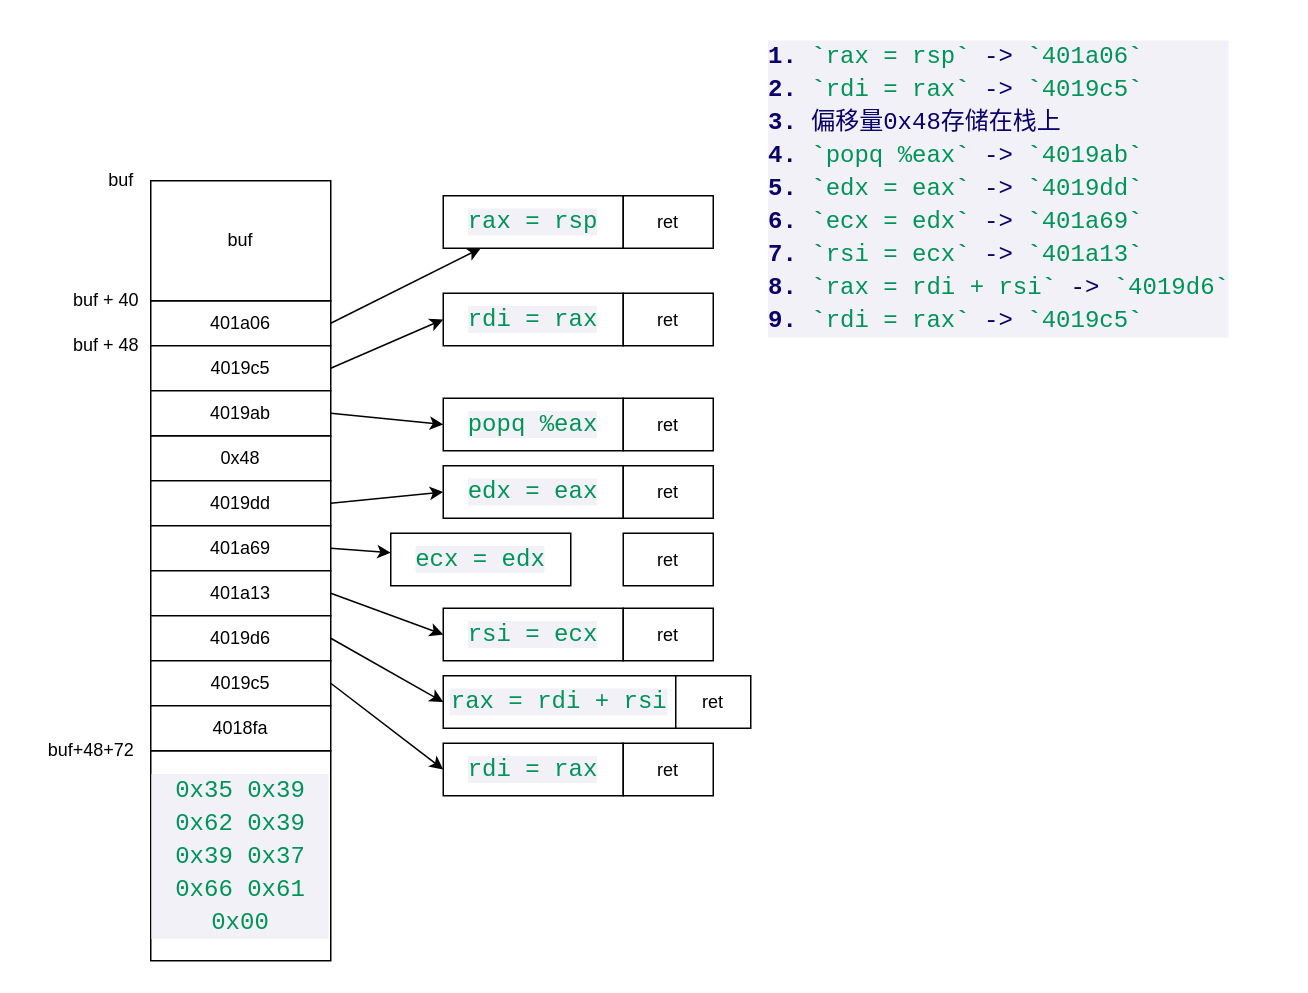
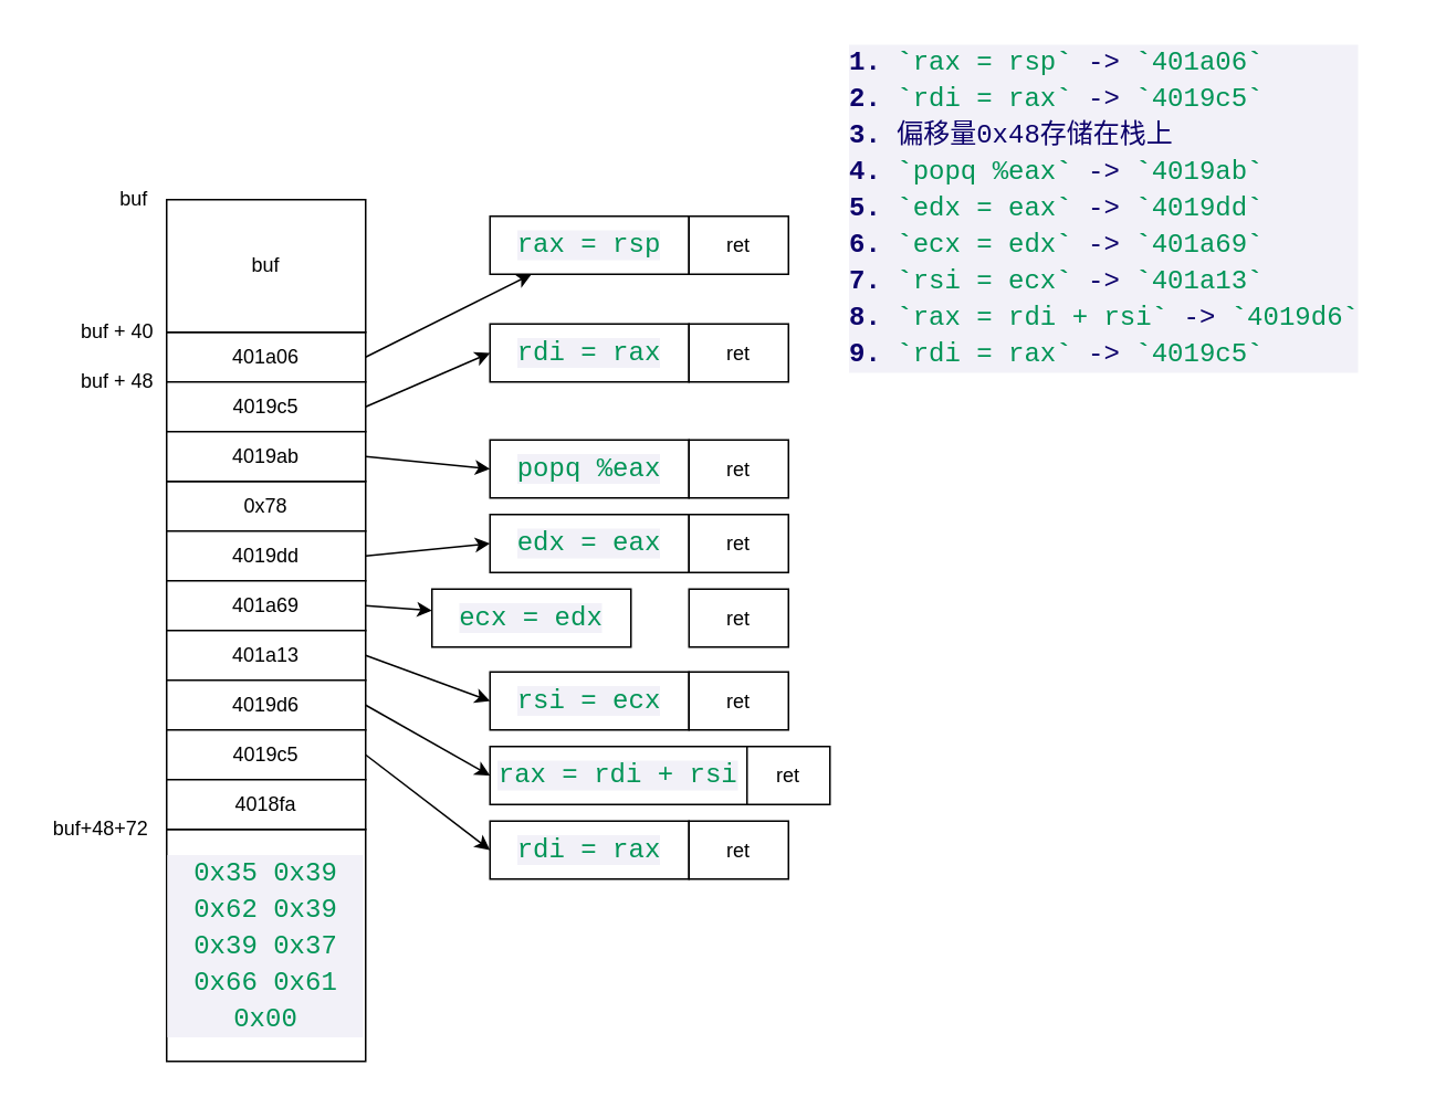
  <mxCell id="0" />
  <mxCell id="1" parent="0" />
  <mxCell id="2" value="" style="edgeStyle=none;html=1;exitX=1;exitY=0.5;exitDx=0;exitDy=0;" parent="1" source="3" target="4" edge="1"><mxGeometry relative="1" as="geometry" /></mxCell>
  <mxCell id="3" value="401a06" style="rounded=0;whiteSpace=wrap;html=1;" parent="1" vertex="1"><mxGeometry x="100" y="200" width="120" height="30" as="geometry" /></mxCell>
  <mxCell id="4" value="&lt;span style=&quot;color: rgb(0, 148, 86); font-family: &amp;quot;JetBrains Mono&amp;quot;, &amp;quot;Fira Code Retina&amp;quot;, Consolas, &amp;quot;Courier New&amp;quot;, monospace, Consolas, &amp;quot;Courier New&amp;quot;, monospace; font-size: 16px; text-align: left; background-color: rgb(242, 241, 248);&quot;&gt;rax = rsp&lt;/span&gt;" style="whiteSpace=wrap;html=1;rounded=0;" parent="1" vertex="1"><mxGeometry x="295" y="130" width="120" height="35" as="geometry" /></mxCell>
  <mxCell id="5" value="buf" style="whiteSpace=wrap;html=1;rounded=0;" parent="1" vertex="1"><mxGeometry x="100" y="120" width="120" height="80" as="geometry" /></mxCell>
  <mxCell id="6" value="buf" style="text;html=1;align=center;verticalAlign=middle;resizable=0;points=[];autosize=1;strokeColor=none;fillColor=none;" parent="1" vertex="1"><mxGeometry x="60" y="105" width="40" height="30" as="geometry" /></mxCell>
  <mxCell id="7" value="buf + 40" style="text;html=1;align=center;verticalAlign=middle;resizable=0;points=[];autosize=1;strokeColor=none;fillColor=none;" parent="1" vertex="1"><mxGeometry x="35" y="185" width="70" height="30" as="geometry" /></mxCell>
  <mxCell id="8" value="ret" style="whiteSpace=wrap;html=1;rounded=0;" parent="1" vertex="1"><mxGeometry x="415" y="130" width="60" height="35" as="geometry" /></mxCell>
  <mxCell id="9" style="edgeStyle=none;html=1;exitX=1;exitY=0.5;exitDx=0;exitDy=0;entryX=0;entryY=0.5;entryDx=0;entryDy=0;" edge="1" parent="1" source="10" target="24"><mxGeometry relative="1" as="geometry" /></mxCell>
  <mxCell id="10" value="4019c5" style="rounded=0;whiteSpace=wrap;html=1;" vertex="1" parent="1"><mxGeometry x="100" y="230" width="120" height="30" as="geometry" /></mxCell>
- <mxCell id="11" value="0x48" style="rounded=0;whiteSpace=wrap;html=1;" vertex="1" parent="1"><mxGeometry x="100" y="290" width="120" height="30" as="geometry" /></mxCell>
+ <mxCell id="11" value="0x78" style="rounded=0;whiteSpace=wrap;html=1;" vertex="1" parent="1"><mxGeometry x="100" y="290" width="120" height="30" as="geometry" /></mxCell>
  <mxCell id="12" style="edgeStyle=none;html=1;exitX=1;exitY=0.5;exitDx=0;exitDy=0;entryX=0;entryY=0.5;entryDx=0;entryDy=0;" edge="1" parent="1" source="13" target="26"><mxGeometry relative="1" as="geometry" /></mxCell>
  <mxCell id="13" value="4019ab" style="rounded=0;whiteSpace=wrap;html=1;" vertex="1" parent="1"><mxGeometry x="100" y="260" width="120" height="30" as="geometry" /></mxCell>
  <mxCell id="14" style="edgeStyle=none;html=1;exitX=1;exitY=0.5;exitDx=0;exitDy=0;entryX=0;entryY=0.5;entryDx=0;entryDy=0;" edge="1" parent="1" source="15" target="28"><mxGeometry relative="1" as="geometry" /></mxCell>
  <mxCell id="15" value="4019dd" style="rounded=0;whiteSpace=wrap;html=1;" vertex="1" parent="1"><mxGeometry x="100" y="320" width="120" height="30" as="geometry" /></mxCell>
  <mxCell id="16" style="edgeStyle=none;html=1;exitX=1;exitY=0.5;exitDx=0;exitDy=0;" edge="1" parent="1" source="17" target="30"><mxGeometry relative="1" as="geometry" /></mxCell>
  <mxCell id="17" value="401a69" style="rounded=0;whiteSpace=wrap;html=1;" vertex="1" parent="1"><mxGeometry x="100" y="350" width="120" height="30" as="geometry" /></mxCell>
  <mxCell id="18" style="edgeStyle=none;html=1;exitX=1;exitY=0.5;exitDx=0;exitDy=0;entryX=0;entryY=0.5;entryDx=0;entryDy=0;" edge="1" parent="1" source="19" target="32"><mxGeometry relative="1" as="geometry" /></mxCell>
  <mxCell id="19" value="401a13" style="rounded=0;whiteSpace=wrap;html=1;" vertex="1" parent="1"><mxGeometry x="100" y="380" width="120" height="30" as="geometry" /></mxCell>
  <mxCell id="20" style="edgeStyle=none;html=1;exitX=1;exitY=0.5;exitDx=0;exitDy=0;entryX=0;entryY=0.5;entryDx=0;entryDy=0;" edge="1" parent="1" source="21" target="34"><mxGeometry relative="1" as="geometry" /></mxCell>
  <mxCell id="21" value="4019d6" style="rounded=0;whiteSpace=wrap;html=1;" vertex="1" parent="1"><mxGeometry x="100" y="410" width="120" height="30" as="geometry" /></mxCell>
  <mxCell id="22" style="edgeStyle=none;html=1;exitX=1;exitY=0.5;exitDx=0;exitDy=0;entryX=0;entryY=0.5;entryDx=0;entryDy=0;" edge="1" parent="1" source="23" target="36"><mxGeometry relative="1" as="geometry" /></mxCell>
  <mxCell id="23" value="4019c5" style="rounded=0;whiteSpace=wrap;html=1;" vertex="1" parent="1"><mxGeometry x="100" y="440" width="120" height="30" as="geometry" /></mxCell>
  <mxCell id="24" value="&lt;span style=&quot;color: rgb(0, 148, 86); font-family: &amp;quot;JetBrains Mono&amp;quot;, &amp;quot;Fira Code Retina&amp;quot;, Consolas, &amp;quot;Courier New&amp;quot;, monospace, Consolas, &amp;quot;Courier New&amp;quot;, monospace; font-size: 16px; text-align: left; background-color: rgb(242, 241, 248);&quot;&gt;rdi = rax&lt;/span&gt;" style="whiteSpace=wrap;html=1;rounded=0;" vertex="1" parent="1"><mxGeometry x="295" y="195" width="120" height="35" as="geometry" /></mxCell>
  <mxCell id="25" value="ret" style="whiteSpace=wrap;html=1;rounded=0;" vertex="1" parent="1"><mxGeometry x="415" y="195" width="60" height="35" as="geometry" /></mxCell>
  <mxCell id="26" value="&lt;span style=&quot;color: rgb(0, 148, 86); font-family: &amp;quot;JetBrains Mono&amp;quot;, &amp;quot;Fira Code Retina&amp;quot;, Consolas, &amp;quot;Courier New&amp;quot;, monospace, Consolas, &amp;quot;Courier New&amp;quot;, monospace; font-size: 16px; text-align: left; background-color: rgb(242, 241, 248);&quot;&gt;popq %eax&lt;/span&gt;" style="whiteSpace=wrap;html=1;rounded=0;" vertex="1" parent="1"><mxGeometry x="295" y="265" width="120" height="35" as="geometry" /></mxCell>
  <mxCell id="27" value="ret" style="whiteSpace=wrap;html=1;rounded=0;" vertex="1" parent="1"><mxGeometry x="415" y="265" width="60" height="35" as="geometry" /></mxCell>
  <mxCell id="28" value="&lt;span style=&quot;color: rgb(0, 148, 86); font-family: &amp;quot;JetBrains Mono&amp;quot;, &amp;quot;Fira Code Retina&amp;quot;, Consolas, &amp;quot;Courier New&amp;quot;, monospace, Consolas, &amp;quot;Courier New&amp;quot;, monospace; font-size: 16px; text-align: left; background-color: rgb(242, 241, 248);&quot;&gt;edx = eax&lt;/span&gt;" style="whiteSpace=wrap;html=1;rounded=0;" vertex="1" parent="1"><mxGeometry x="295" y="310" width="120" height="35" as="geometry" /></mxCell>
  <mxCell id="29" value="ret" style="whiteSpace=wrap;html=1;rounded=0;" vertex="1" parent="1"><mxGeometry x="415" y="310" width="60" height="35" as="geometry" /></mxCell>
  <mxCell id="30" value="&lt;span style=&quot;color: rgb(0, 148, 86); font-family: &amp;quot;JetBrains Mono&amp;quot;, &amp;quot;Fira Code Retina&amp;quot;, Consolas, &amp;quot;Courier New&amp;quot;, monospace, Consolas, &amp;quot;Courier New&amp;quot;, monospace; font-size: 16px; text-align: left; background-color: rgb(242, 241, 248);&quot;&gt;ecx = edx&lt;/span&gt;" style="whiteSpace=wrap;html=1;rounded=0;" vertex="1" parent="1"><mxGeometry x="260" y="355" width="120" height="35" as="geometry" /></mxCell>
  <mxCell id="31" value="ret" style="whiteSpace=wrap;html=1;rounded=0;" vertex="1" parent="1"><mxGeometry x="415" y="355" width="60" height="35" as="geometry" /></mxCell>
  <mxCell id="32" value="&lt;span style=&quot;color: rgb(0, 148, 86); font-family: &amp;quot;JetBrains Mono&amp;quot;, &amp;quot;Fira Code Retina&amp;quot;, Consolas, &amp;quot;Courier New&amp;quot;, monospace, Consolas, &amp;quot;Courier New&amp;quot;, monospace; font-size: 16px; text-align: left; background-color: rgb(242, 241, 248);&quot;&gt;rsi = ecx&lt;/span&gt;" style="whiteSpace=wrap;html=1;rounded=0;" vertex="1" parent="1"><mxGeometry x="295" y="405" width="120" height="35" as="geometry" /></mxCell>
  <mxCell id="33" value="ret" style="whiteSpace=wrap;html=1;rounded=0;" vertex="1" parent="1"><mxGeometry x="415" y="405" width="60" height="35" as="geometry" /></mxCell>
  <mxCell id="34" value="&lt;span style=&quot;color: rgb(0, 148, 86); font-family: &amp;quot;JetBrains Mono&amp;quot;, &amp;quot;Fira Code Retina&amp;quot;, Consolas, &amp;quot;Courier New&amp;quot;, monospace, Consolas, &amp;quot;Courier New&amp;quot;, monospace; font-size: 16px; text-align: left; background-color: rgb(242, 241, 248);&quot;&gt;rax = rdi + rsi&lt;/span&gt;" style="whiteSpace=wrap;html=1;rounded=0;" vertex="1" parent="1"><mxGeometry x="295" y="450" width="155" height="35" as="geometry" /></mxCell>
  <mxCell id="35" value="ret" style="whiteSpace=wrap;html=1;rounded=0;" vertex="1" parent="1"><mxGeometry x="450" y="450" width="50" height="35" as="geometry" /></mxCell>
  <mxCell id="36" value="&lt;span style=&quot;color: rgb(0, 148, 86); font-family: &amp;quot;JetBrains Mono&amp;quot;, &amp;quot;Fira Code Retina&amp;quot;, Consolas, &amp;quot;Courier New&amp;quot;, monospace, Consolas, &amp;quot;Courier New&amp;quot;, monospace; font-size: 16px; text-align: left; background-color: rgb(242, 241, 248);&quot;&gt;rdi = rax&lt;/span&gt;" style="whiteSpace=wrap;html=1;rounded=0;" vertex="1" parent="1"><mxGeometry x="295" y="495" width="120" height="35" as="geometry" /></mxCell>
  <mxCell id="37" value="ret" style="whiteSpace=wrap;html=1;rounded=0;" vertex="1" parent="1"><mxGeometry x="415" y="495" width="60" height="35" as="geometry" /></mxCell>
  <mxCell id="38" value="&lt;div style=&quot;color: rgb(12, 0, 107); background-color: rgb(242, 241, 248); font-family: &amp;quot;JetBrains Mono&amp;quot;, &amp;quot;Fira Code Retina&amp;quot;, Consolas, &amp;quot;Courier New&amp;quot;, monospace, Consolas, &amp;quot;Courier New&amp;quot;, monospace; font-weight: normal; font-size: 16px; line-height: 22px;&quot;&gt;&lt;div&gt;&lt;span style=&quot;color: #0c006b;font-weight: bold;&quot;&gt;1.&lt;/span&gt;&lt;span style=&quot;color: #0c006b;&quot;&gt; &lt;/span&gt;&lt;span style=&quot;color: #009456;font-weight: bold;&quot;&gt;`&lt;/span&gt;&lt;span style=&quot;color: #009456;&quot;&gt;rax = rsp&lt;/span&gt;&lt;span style=&quot;color: #009456;font-weight: bold;&quot;&gt;`&lt;/span&gt;&lt;span style=&quot;color: #0c006b;&quot;&gt; -&amp;gt; &lt;/span&gt;&lt;span style=&quot;color: #009456;font-weight: bold;&quot;&gt;`&lt;/span&gt;&lt;span style=&quot;color: #009456;&quot;&gt;401a06&lt;/span&gt;&lt;span style=&quot;color: #009456;font-weight: bold;&quot;&gt;`&lt;/span&gt;&lt;/div&gt;&lt;div&gt;&lt;span style=&quot;color: #0c006b;font-weight: bold;&quot;&gt;2.&lt;/span&gt;&lt;span style=&quot;color: #0c006b;&quot;&gt; &lt;/span&gt;&lt;span style=&quot;color: #009456;font-weight: bold;&quot;&gt;`&lt;/span&gt;&lt;span style=&quot;color: #009456;&quot;&gt;rdi = rax&lt;/span&gt;&lt;span style=&quot;color: #009456;font-weight: bold;&quot;&gt;`&lt;/span&gt;&lt;span style=&quot;color: #0c006b;&quot;&gt; -&amp;gt; &lt;/span&gt;&lt;span style=&quot;color: #009456;font-weight: bold;&quot;&gt;`&lt;/span&gt;&lt;span style=&quot;color: #009456;&quot;&gt;4019c5&lt;/span&gt;&lt;span style=&quot;color: #009456;font-weight: bold;&quot;&gt;`&lt;/span&gt;&lt;/div&gt;&lt;div&gt;&lt;span style=&quot;color: #0c006b;font-weight: bold;&quot;&gt;3.&lt;/span&gt;&lt;span style=&quot;color: #0c006b;&quot;&gt; 偏移量0x48存储在栈上&lt;/span&gt;&lt;/div&gt;&lt;div&gt;&lt;span style=&quot;color: #0c006b;font-weight: bold;&quot;&gt;4.&lt;/span&gt;&lt;span style=&quot;color: #0c006b;&quot;&gt; &lt;/span&gt;&lt;span style=&quot;color: #009456;font-weight: bold;&quot;&gt;`&lt;/span&gt;&lt;span style=&quot;color: #009456;&quot;&gt;popq %eax&lt;/span&gt;&lt;span style=&quot;color: #009456;font-weight: bold;&quot;&gt;`&lt;/span&gt;&lt;span style=&quot;color: #0c006b;&quot;&gt; -&amp;gt; &lt;/span&gt;&lt;span style=&quot;color: #009456;font-weight: bold;&quot;&gt;`&lt;/span&gt;&lt;span style=&quot;color: #009456;&quot;&gt;4019ab&lt;/span&gt;&lt;span style=&quot;color: #009456;font-weight: bold;&quot;&gt;`&lt;/span&gt;&lt;/div&gt;&lt;div&gt;&lt;span style=&quot;color: #0c006b;font-weight: bold;&quot;&gt;5.&lt;/span&gt;&lt;span style=&quot;color: #0c006b;&quot;&gt; &lt;/span&gt;&lt;span style=&quot;color: #009456;font-weight: bold;&quot;&gt;`&lt;/span&gt;&lt;span style=&quot;color: #009456;&quot;&gt;edx = eax&lt;/span&gt;&lt;span style=&quot;color: #009456;font-weight: bold;&quot;&gt;`&lt;/span&gt;&lt;span style=&quot;color: #0c006b;&quot;&gt; -&amp;gt; &lt;/span&gt;&lt;span style=&quot;color: #009456;font-weight: bold;&quot;&gt;`&lt;/span&gt;&lt;span style=&quot;color: #009456;&quot;&gt;4019dd&lt;/span&gt;&lt;span style=&quot;color: #009456;font-weight: bold;&quot;&gt;`&lt;/span&gt;&lt;/div&gt;&lt;div&gt;&lt;span style=&quot;color: #0c006b;font-weight: bold;&quot;&gt;6.&lt;/span&gt;&lt;span style=&quot;color: #0c006b;&quot;&gt; &lt;/span&gt;&lt;span style=&quot;color: #009456;font-weight: bold;&quot;&gt;`&lt;/span&gt;&lt;span style=&quot;color: #009456;&quot;&gt;ecx = edx&lt;/span&gt;&lt;span style=&quot;color: #009456;font-weight: bold;&quot;&gt;`&lt;/span&gt;&lt;span style=&quot;color: #0c006b;&quot;&gt; -&amp;gt; &lt;/span&gt;&lt;span style=&quot;color: #009456;font-weight: bold;&quot;&gt;`&lt;/span&gt;&lt;span style=&quot;color: #009456;&quot;&gt;401a69&lt;/span&gt;&lt;span style=&quot;color: #009456;font-weight: bold;&quot;&gt;`&lt;/span&gt;&lt;/div&gt;&lt;div&gt;&lt;span style=&quot;color: #0c006b;font-weight: bold;&quot;&gt;7.&lt;/span&gt;&lt;span style=&quot;color: #0c006b;&quot;&gt; &lt;/span&gt;&lt;span style=&quot;color: #009456;font-weight: bold;&quot;&gt;`&lt;/span&gt;&lt;span style=&quot;color: #009456;&quot;&gt;rsi = ecx&lt;/span&gt;&lt;span style=&quot;color: #009456;font-weight: bold;&quot;&gt;`&lt;/span&gt;&lt;span style=&quot;color: #0c006b;&quot;&gt; -&amp;gt; &lt;/span&gt;&lt;span style=&quot;color: #009456;font-weight: bold;&quot;&gt;`&lt;/span&gt;&lt;span style=&quot;color: #009456;&quot;&gt;401a13&lt;/span&gt;&lt;span style=&quot;color: #009456;font-weight: bold;&quot;&gt;`&lt;/span&gt;&lt;/div&gt;&lt;div&gt;&lt;span style=&quot;color: #0c006b;font-weight: bold;&quot;&gt;8.&lt;/span&gt;&lt;span style=&quot;color: #0c006b;&quot;&gt; &lt;/span&gt;&lt;span style=&quot;color: #009456;font-weight: bold;&quot;&gt;`&lt;/span&gt;&lt;span style=&quot;color: #009456;&quot;&gt;rax = rdi + rsi&lt;/span&gt;&lt;span style=&quot;color: #009456;font-weight: bold;&quot;&gt;`&lt;/span&gt;&lt;span style=&quot;color: #0c006b;&quot;&gt; -&amp;gt; &lt;/span&gt;&lt;span style=&quot;color: #009456;font-weight: bold;&quot;&gt;`&lt;/span&gt;&lt;span style=&quot;color: #009456;&quot;&gt;4019d6&lt;/span&gt;&lt;span style=&quot;color: #009456;font-weight: bold;&quot;&gt;`&lt;/span&gt;&lt;/div&gt;&lt;div&gt;&lt;span style=&quot;color: #0c006b;font-weight: bold;&quot;&gt;9.&lt;/span&gt;&lt;span style=&quot;color: #0c006b;&quot;&gt; &lt;/span&gt;&lt;span style=&quot;color: #009456;font-weight: bold;&quot;&gt;`&lt;/span&gt;&lt;span style=&quot;color: #009456;&quot;&gt;rdi = rax&lt;/span&gt;&lt;span style=&quot;color: #009456;font-weight: bold;&quot;&gt;`&lt;/span&gt;&lt;span style=&quot;color: #0c006b;&quot;&gt; -&amp;gt; &lt;/span&gt;&lt;span style=&quot;color: #009456;font-weight: bold;&quot;&gt;`&lt;/span&gt;&lt;span style=&quot;color: #009456;&quot;&gt;4019c5&lt;/span&gt;&lt;span style=&quot;color: #009456;font-weight: bold;&quot;&gt;`&lt;/span&gt;&lt;/div&gt;&lt;/div&gt;" style="text;whiteSpace=wrap;html=1;" vertex="1" parent="1"><mxGeometry x="510" y="20" width="340" height="220" as="geometry" /></mxCell>
  <mxCell id="39" value="buf+48+72" style="text;html=1;align=center;verticalAlign=middle;resizable=0;points=[];autosize=1;strokeColor=none;fillColor=none;" vertex="1" parent="1"><mxGeometry x="20" y="485" width="80" height="30" as="geometry" /></mxCell>
  <mxCell id="40" value="&lt;div style=&quot;color: rgb(12, 0, 107); background-color: rgb(242, 241, 248); font-family: &amp;quot;JetBrains Mono&amp;quot;, &amp;quot;Fira Code Retina&amp;quot;, Consolas, &amp;quot;Courier New&amp;quot;, monospace, Consolas, &amp;quot;Courier New&amp;quot;, monospace; font-size: 16px; line-height: 22px;&quot;&gt;&lt;span style=&quot;color: #009456;&quot;&gt;0x35 0x39 0x62 0x39 0x39 0x37 0x66 0x61 0x00&lt;/span&gt;&lt;/div&gt;" style="whiteSpace=wrap;html=1;" vertex="1" parent="1"><mxGeometry x="100" y="500" width="120" height="140" as="geometry" /></mxCell>
  <mxCell id="41" value="4018fa" style="rounded=0;whiteSpace=wrap;html=1;" vertex="1" parent="1"><mxGeometry x="100" y="470" width="120" height="30" as="geometry" /></mxCell>
  <mxCell id="42" value="buf + 48" style="text;html=1;align=center;verticalAlign=middle;resizable=0;points=[];autosize=1;strokeColor=none;fillColor=none;" vertex="1" parent="1"><mxGeometry x="35" y="215" width="70" height="30" as="geometry" /></mxCell>
